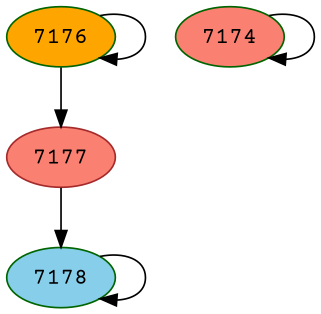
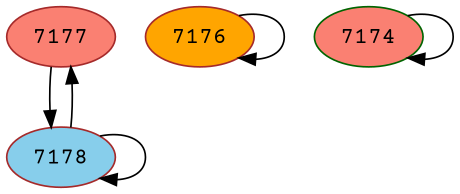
  digraph {
    fontname="Courier Prime"
    node [color=brown fillcolor=salmon fontname="Courier Prime" style=filled]
    edge [fontname="Courier Prime"]
    7177
-   7178 [color=darkgreen fillcolor=skyblue]
-   7176 [color=darkgreen fillcolor=orange]
+   7178 [fillcolor=skyblue]
+   7176 [fillcolor=orange]
    7174 [color=darkgreen]
    7177 -> 7178
-   7176 -> 7177
+   7178 -> 7177
    7178 -> 7178
    7176 -> 7176
    7174 -> 7174
  }
